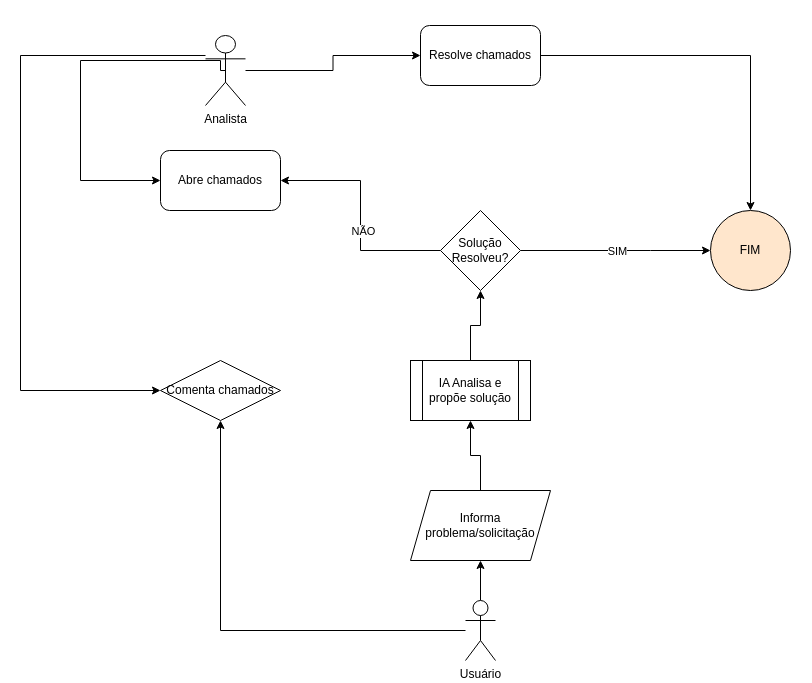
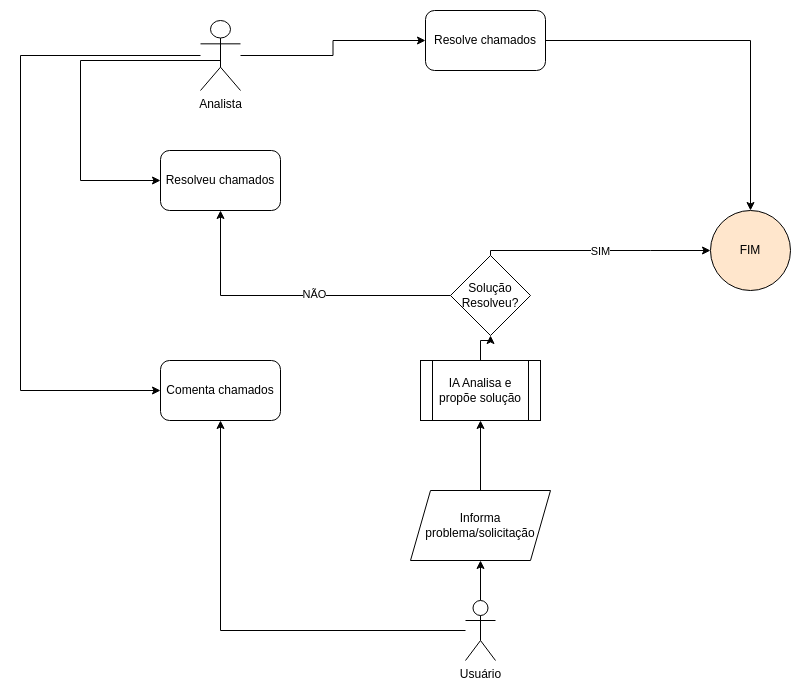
  <mxCell id="0" />
  <mxCell id="1" parent="0" />
  <mxCell id="2" style="edgeStyle=orthogonalEdgeStyle;rounded=0;orthogonalLoop=1;jettySize=auto;html=1;exitX=0.5;exitY=0.5;exitDx=0;exitDy=0;exitPerimeter=0;" edge="1" parent="1" source="5" target="6"><mxGeometry relative="1" as="geometry"><mxPoint x="-160" y="120" as="targetPoint" /><Array as="points"><mxPoint x="220" y="60" /><mxPoint x="80" y="60" /><mxPoint x="80" y="180" /></Array></mxGeometry></mxCell>
  <mxCell id="3" style="edgeStyle=orthogonalEdgeStyle;rounded=0;orthogonalLoop=1;jettySize=auto;html=1;" edge="1" parent="1" source="5" target="9"><mxGeometry relative="1" as="geometry"><Array as="points"><mxPoint x="20" y="55" /><mxPoint x="20" y="390" /></Array></mxGeometry></mxCell>
  <mxCell id="4" style="edgeStyle=orthogonalEdgeStyle;rounded=0;orthogonalLoop=1;jettySize=auto;html=1;entryX=0;entryY=0.5;entryDx=0;entryDy=0;" edge="1" parent="1" source="5" target="8"><mxGeometry relative="1" as="geometry" /></mxCell>
- <mxCell id="5" value="Analista" style="shape=umlActor;verticalLabelPosition=bottom;verticalAlign=top;html=1;outlineConnect=0;" vertex="1" parent="1"><mxGeometry x="205" y="35" width="40" height="70" as="geometry" /></mxCell>
- <mxCell id="6" value="Abre chamados" style="rounded=1;whiteSpace=wrap;html=1;" vertex="1" parent="1"><mxGeometry x="160" y="150" width="120" height="60" as="geometry" /></mxCell>
+ <mxCell id="5" value="Analista" style="shape=umlActor;verticalLabelPosition=bottom;verticalAlign=top;html=1;outlineConnect=0;" vertex="1" parent="1"><mxGeometry x="200" y="20" width="40" height="70" as="geometry" /></mxCell>
+ <mxCell id="6" value="Resolveu chamados" style="rounded=1;whiteSpace=wrap;html=1;" vertex="1" parent="1"><mxGeometry x="160" y="150" width="120" height="60" as="geometry" /></mxCell>
  <mxCell id="7" style="edgeStyle=orthogonalEdgeStyle;rounded=0;orthogonalLoop=1;jettySize=auto;html=1;entryX=0.5;entryY=0;entryDx=0;entryDy=0;" edge="1" parent="1" source="8" target="22"><mxGeometry relative="1" as="geometry" /></mxCell>
- <mxCell id="8" value="Resolve chamados" style="rounded=1;whiteSpace=wrap;html=1;" vertex="1" parent="1"><mxGeometry x="420" y="25" width="120" height="60" as="geometry" /></mxCell>
- <mxCell id="9" value="Comenta chamados" style="rhombus;whiteSpace=wrap;html=1;" vertex="1" parent="1"><mxGeometry x="160" y="360" width="120" height="60" as="geometry" /></mxCell>
+ <mxCell id="8" value="Resolve chamados" style="rounded=1;whiteSpace=wrap;html=1;" vertex="1" parent="1"><mxGeometry x="425" y="10" width="120" height="60" as="geometry" /></mxCell>
+ <mxCell id="9" value="Comenta chamados" style="rounded=1;whiteSpace=wrap;html=1;" vertex="1" parent="1"><mxGeometry x="160" y="360" width="120" height="60" as="geometry" /></mxCell>
  <mxCell id="10" style="edgeStyle=orthogonalEdgeStyle;rounded=0;orthogonalLoop=1;jettySize=auto;html=1;" edge="1" parent="1" source="12" target="9"><mxGeometry relative="1" as="geometry" /></mxCell>
  <mxCell id="11" style="edgeStyle=orthogonalEdgeStyle;rounded=0;orthogonalLoop=1;jettySize=auto;html=1;" edge="1" parent="1" source="12" target="14"><mxGeometry relative="1" as="geometry" /></mxCell>
  <mxCell id="12" value="Usuário" style="shape=umlActor;verticalLabelPosition=bottom;verticalAlign=top;html=1;outlineConnect=0;" vertex="1" parent="1"><mxGeometry x="465" y="600" width="30" height="60" as="geometry" /></mxCell>
  <mxCell id="13" style="edgeStyle=orthogonalEdgeStyle;rounded=0;orthogonalLoop=1;jettySize=auto;html=1;entryX=0.5;entryY=1;entryDx=0;entryDy=0;" edge="1" parent="1" source="14" target="16"><mxGeometry relative="1" as="geometry" /></mxCell>
  <mxCell id="14" value="Informa problema/solicitação" style="shape=parallelogram;perimeter=parallelogramPerimeter;whiteSpace=wrap;html=1;fixedSize=1;" vertex="1" parent="1"><mxGeometry x="410" y="490" width="140" height="70" as="geometry" /></mxCell>
  <mxCell id="15" style="edgeStyle=orthogonalEdgeStyle;rounded=0;orthogonalLoop=1;jettySize=auto;html=1;" edge="1" parent="1" source="16" target="21"><mxGeometry relative="1" as="geometry" /></mxCell>
- <mxCell id="16" value="IA Analisa e propõe solução" style="shape=process;whiteSpace=wrap;html=1;backgroundOutline=1;" vertex="1" parent="1"><mxGeometry x="410" y="360" width="120" height="60" as="geometry" /></mxCell>
+ <mxCell id="16" value="IA Analisa e propõe solução" style="shape=process;whiteSpace=wrap;html=1;backgroundOutline=1;" vertex="1" parent="1"><mxGeometry x="420" y="360" width="120" height="60" as="geometry" /></mxCell>
  <mxCell id="17" style="edgeStyle=orthogonalEdgeStyle;rounded=0;orthogonalLoop=1;jettySize=auto;html=1;" edge="1" parent="1" source="21" target="22"><mxGeometry relative="1" as="geometry"><Array as="points"><mxPoint x="650" y="250" /><mxPoint x="650" y="250" /></Array></mxGeometry></mxCell>
  <mxCell id="18" value="SIM" style="edgeLabel;html=1;align=center;verticalAlign=middle;resizable=0;points=[];" vertex="1" connectable="0" parent="17"><mxGeometry x="0.013" relative="1" as="geometry"><mxPoint as="offset" /></mxGeometry></mxCell>
  <mxCell id="19" style="edgeStyle=orthogonalEdgeStyle;rounded=0;orthogonalLoop=1;jettySize=auto;html=1;" edge="1" parent="1" source="21" target="6"><mxGeometry relative="1" as="geometry" /></mxCell>
  <mxCell id="20" value="NÃO" style="edgeLabel;html=1;align=center;verticalAlign=middle;resizable=0;points=[];" vertex="1" connectable="0" parent="19"><mxGeometry x="-0.13" y="-2" relative="1" as="geometry"><mxPoint as="offset" /></mxGeometry></mxCell>
- <mxCell id="21" value="Solução Resolveu?" style="rhombus;whiteSpace=wrap;html=1;" vertex="1" parent="1"><mxGeometry x="440" y="210" width="80" height="80" as="geometry" /></mxCell>
+ <mxCell id="21" value="Solução Resolveu?" style="rhombus;whiteSpace=wrap;html=1;" vertex="1" parent="1"><mxGeometry x="450" y="255" width="80" height="80" as="geometry" /></mxCell>
  <mxCell id="22" value="FIM" style="ellipse;whiteSpace=wrap;html=1;aspect=fixed;fillColor=#ffe6cc;" vertex="1" parent="1"><mxGeometry x="710" y="210" width="80" height="80" as="geometry" /></mxCell>
